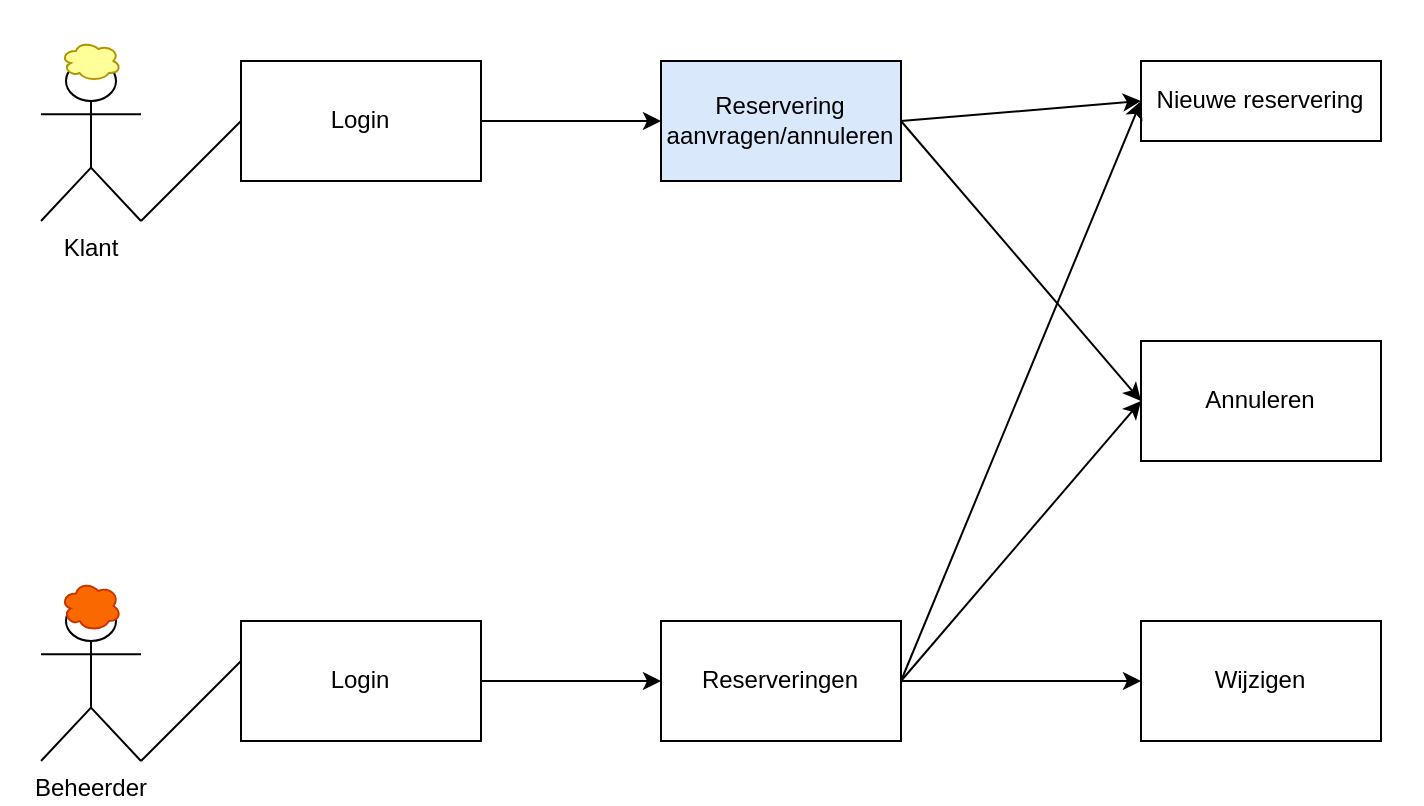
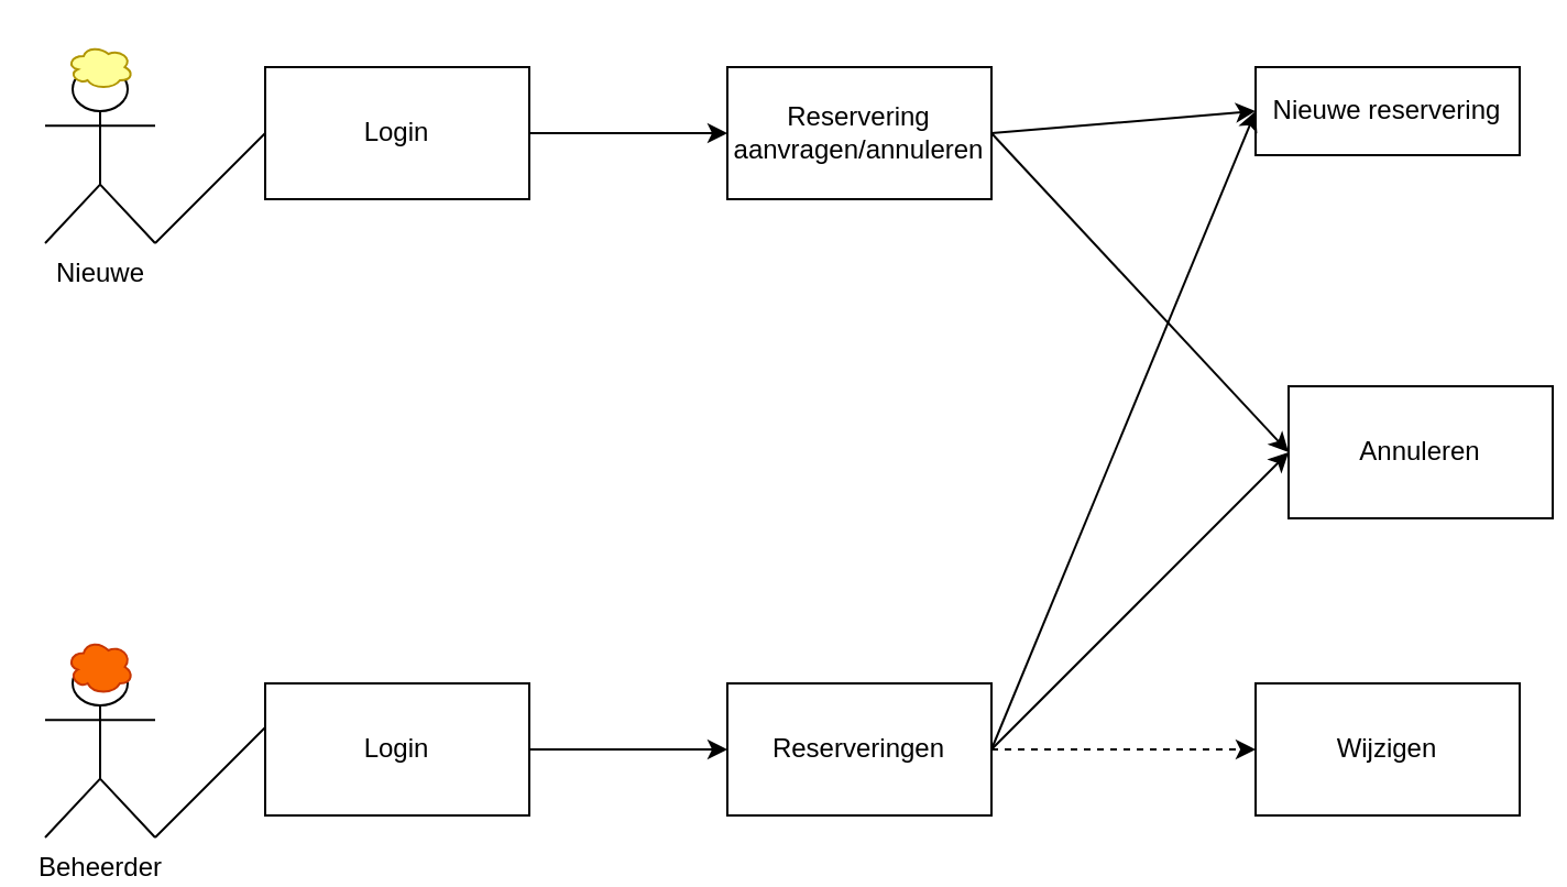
  <mxCell id="0" />
  <mxCell id="1" parent="0" />
- <mxCell id="2" value="Klant" style="shape=umlActor;verticalLabelPosition=bottom;verticalAlign=top;html=1;outlineConnect=0;" vertex="1" parent="1"><mxGeometry x="20" y="30" width="50" height="80" as="geometry" /></mxCell>
+ <mxCell id="2" value="Nieuwe" style="shape=umlActor;verticalLabelPosition=bottom;verticalAlign=top;html=1;outlineConnect=0;" vertex="1" parent="1"><mxGeometry x="20" y="30" width="50" height="80" as="geometry" /></mxCell>
  <mxCell id="3" value="Beheerder" style="shape=umlActor;verticalLabelPosition=bottom;verticalAlign=top;html=1;outlineConnect=0;" vertex="1" parent="1"><mxGeometry x="20" y="300" width="50" height="80" as="geometry" /></mxCell>
  <mxCell id="4" value="" style="ellipse;shape=cloud;whiteSpace=wrap;html=1;strokeColor=#B09500;fontColor=#000000;fillColor=#FFFF99;" vertex="1" parent="1"><mxGeometry x="30" y="20" width="30" height="20" as="geometry" /></mxCell>
  <mxCell id="5" value="" style="ellipse;shape=cloud;whiteSpace=wrap;html=1;fillColor=#fa6800;strokeColor=#C73500;fontColor=#000000;" vertex="1" parent="1"><mxGeometry x="30" y="290" width="30" height="25" as="geometry" /></mxCell>
  <mxCell id="6" value="Reserveringen&lt;br&gt;" style="rounded=0;whiteSpace=wrap;html=1;" vertex="1" parent="1"><mxGeometry x="330" y="310" width="120" height="60" as="geometry" /></mxCell>
  <mxCell id="7" value="Nieuwe reservering" style="rounded=0;whiteSpace=wrap;html=1;" vertex="1" parent="1"><mxGeometry x="570" y="30" width="120" height="40" as="geometry" /></mxCell>
- <mxCell id="8" value="Annuleren&lt;br&gt;" style="rounded=0;whiteSpace=wrap;html=1;" vertex="1" parent="1"><mxGeometry x="570" y="170" width="120" height="60" as="geometry" /></mxCell>
+ <mxCell id="8" value="Annuleren&lt;br&gt;" style="rounded=0;whiteSpace=wrap;html=1;" vertex="1" parent="1"><mxGeometry x="585" y="175" width="120" height="60" as="geometry" /></mxCell>
  <mxCell id="9" value="Wijzigen" style="rounded=0;whiteSpace=wrap;html=1;" vertex="1" parent="1"><mxGeometry x="570" y="310" width="120" height="60" as="geometry" /></mxCell>
- <mxCell id="10" value="" style="endArrow=classic;html=1;exitX=1;exitY=0.5;exitDx=0;exitDy=0;entryX=0;entryY=0.5;entryDx=0;entryDy=0;" edge="1" parent="1" source="6" target="9"><mxGeometry width="50" height="50" relative="1" as="geometry"><mxPoint x="250" y="370" as="sourcePoint" /><mxPoint x="300" y="320" as="targetPoint" /></mxGeometry></mxCell>
- <mxCell id="11" value="Reservering aanvragen/annuleren" style="rounded=0;whiteSpace=wrap;html=1;fillColor=#dae8fc;" vertex="1" parent="1"><mxGeometry x="330" y="30" width="120" height="60" as="geometry" /></mxCell>
+ <mxCell id="10" value="" style="endArrow=classic;html=1;exitX=1;exitY=0.5;exitDx=0;exitDy=0;entryX=0;entryY=0.5;entryDx=0;entryDy=0;dashed=1;" edge="1" parent="1" source="6" target="9"><mxGeometry width="50" height="50" relative="1" as="geometry"><mxPoint x="250" y="370" as="sourcePoint" /><mxPoint x="300" y="320" as="targetPoint" /></mxGeometry></mxCell>
+ <mxCell id="11" value="Reservering aanvragen/annuleren" style="rounded=0;whiteSpace=wrap;html=1;" vertex="1" parent="1"><mxGeometry x="330" y="30" width="120" height="60" as="geometry" /></mxCell>
  <mxCell id="12" value="Login" style="rounded=0;whiteSpace=wrap;html=1;" vertex="1" parent="1"><mxGeometry x="120" y="30" width="120" height="60" as="geometry" /></mxCell>
  <mxCell id="13" value="Login" style="rounded=0;whiteSpace=wrap;html=1;" vertex="1" parent="1"><mxGeometry x="120" y="310" width="120" height="60" as="geometry" /></mxCell>
  <mxCell id="14" value="" style="endArrow=none;html=1;" edge="1" parent="1"><mxGeometry width="50" height="50" relative="1" as="geometry"><mxPoint x="70" y="380" as="sourcePoint" /><mxPoint x="120" y="330" as="targetPoint" /></mxGeometry></mxCell>
  <mxCell id="15" value="" style="endArrow=none;html=1;" edge="1" parent="1"><mxGeometry width="50" height="50" relative="1" as="geometry"><mxPoint x="70" y="110" as="sourcePoint" /><mxPoint x="120" y="60" as="targetPoint" /></mxGeometry></mxCell>
  <mxCell id="16" value="" style="endArrow=classic;html=1;entryX=0;entryY=0.5;entryDx=0;entryDy=0;" edge="1" parent="1" target="11"><mxGeometry width="50" height="50" relative="1" as="geometry"><mxPoint x="240" y="60" as="sourcePoint" /><mxPoint x="290" y="10" as="targetPoint" /></mxGeometry></mxCell>
  <mxCell id="17" value="" style="endArrow=classic;html=1;entryX=0;entryY=0.5;entryDx=0;entryDy=0;" edge="1" parent="1" target="6"><mxGeometry width="50" height="50" relative="1" as="geometry"><mxPoint x="240" y="340" as="sourcePoint" /><mxPoint x="290" y="290" as="targetPoint" /></mxGeometry></mxCell>
  <mxCell id="18" value="" style="endArrow=classic;html=1;entryX=0;entryY=0.5;entryDx=0;entryDy=0;" edge="1" parent="1" target="8"><mxGeometry width="50" height="50" relative="1" as="geometry"><mxPoint x="450" y="340" as="sourcePoint" /><mxPoint x="500" y="290" as="targetPoint" /></mxGeometry></mxCell>
  <mxCell id="19" value="" style="endArrow=classic;html=1;entryX=0;entryY=0.5;entryDx=0;entryDy=0;" edge="1" parent="1" target="7"><mxGeometry width="50" height="50" relative="1" as="geometry"><mxPoint x="450" y="340" as="sourcePoint" /><mxPoint x="500" y="290" as="targetPoint" /></mxGeometry></mxCell>
  <mxCell id="20" value="" style="endArrow=classic;html=1;entryX=0;entryY=0.5;entryDx=0;entryDy=0;" edge="1" parent="1" target="7"><mxGeometry width="50" height="50" relative="1" as="geometry"><mxPoint x="450" y="60" as="sourcePoint" /><mxPoint x="500" y="10" as="targetPoint" /></mxGeometry></mxCell>
  <mxCell id="21" value="" style="endArrow=classic;html=1;entryX=0;entryY=0.5;entryDx=0;entryDy=0;" edge="1" parent="1" target="8"><mxGeometry width="50" height="50" relative="1" as="geometry"><mxPoint x="450" y="60" as="sourcePoint" /><mxPoint x="500" y="10" as="targetPoint" /></mxGeometry></mxCell>
